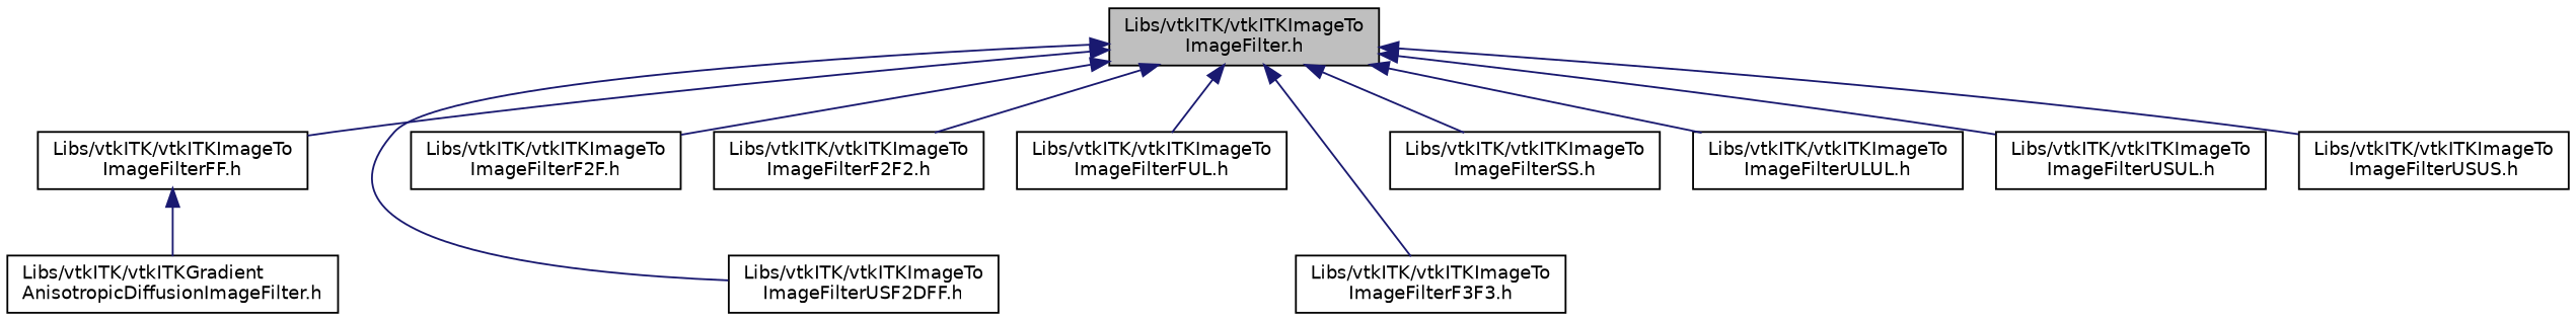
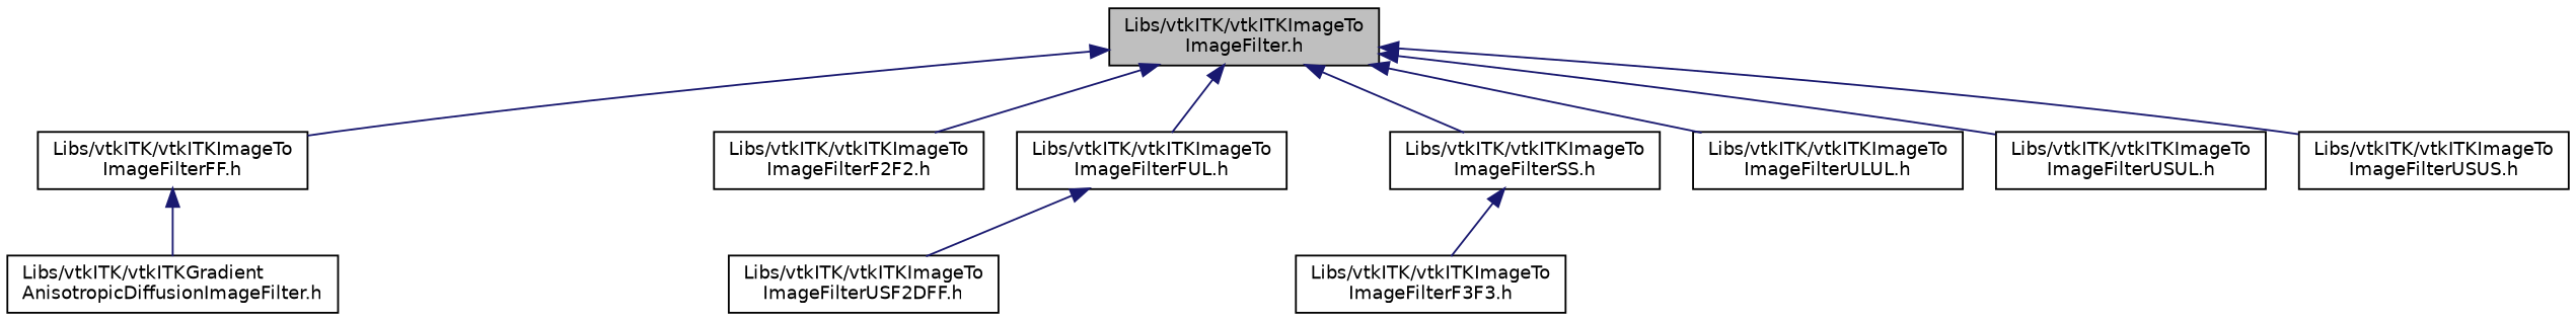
  digraph {
    node [color=black fontname=Helvetica fontsize=10 shape=record]
    edge [color=midnightblue dir=back fontname=Helvetica fontsize=10 labelfontname=Helvetica labelfontsize=10 style=solid]
    n1 [fillcolor=grey75 fontcolor=black height=0.2 label="Libs/vtkITK/vtkITKImageTo\lImageFilter.h" style=filled width=0.4]
    n2 [height=0.2 label="Libs/vtkITK/vtkITKImageTo\lImageFilterFF.h" width=0.4]
    n3 [height=0.2 label="Libs/vtkITK/vtkITKImageTo\lImageFilterUSF2DFF.h" width=0.4]
-   n4 [height=0.2 label="Libs/vtkITK/vtkITKImageTo\lImageFilterF2F.h" width=0.4]
    n5 [height=0.2 label="Libs/vtkITK/vtkITKImageTo\lImageFilterF2F2.h" width=0.4]
    n6 [height=0.2 label="Libs/vtkITK/vtkITKImageTo\lImageFilterF3F3.h" width=0.4]
    n7 [height=0.2 label="Libs/vtkITK/vtkITKImageTo\lImageFilterFUL.h" width=0.4]
    n8 [height=0.2 label="Libs/vtkITK/vtkITKImageTo\lImageFilterSS.h" width=0.4]
    n9 [height=0.2 label="Libs/vtkITK/vtkITKImageTo\lImageFilterULUL.h" width=0.4]
    n10 [height=0.2 label="Libs/vtkITK/vtkITKImageTo\lImageFilterUSUL.h" width=0.4]
    n11 [height=0.2 label="Libs/vtkITK/vtkITKImageTo\lImageFilterUSUS.h" width=0.4]
    n12 [height=0.2 label="Libs/vtkITK/vtkITKGradient\lAnisotropicDiffusionImageFilter.h" width=0.4]
    n1 -> n2
-   n1 -> n3
-   n1 -> n4
+   n7 -> n3
    n1 -> n5
-   n1 -> n6
+   n8 -> n6
    n1 -> n7
    n1 -> n8
    n1 -> n9
    n1 -> n10
    n1 -> n11
    n2 -> n12
  }
